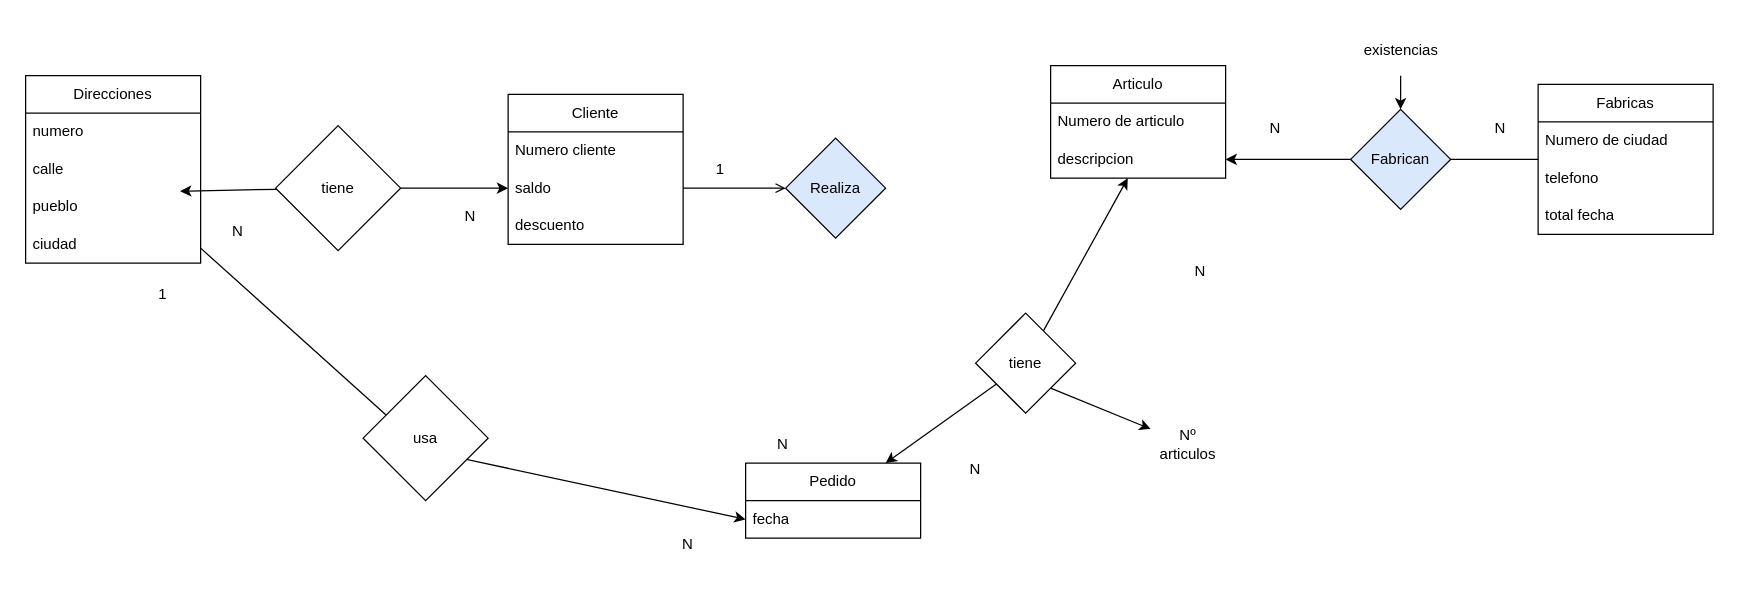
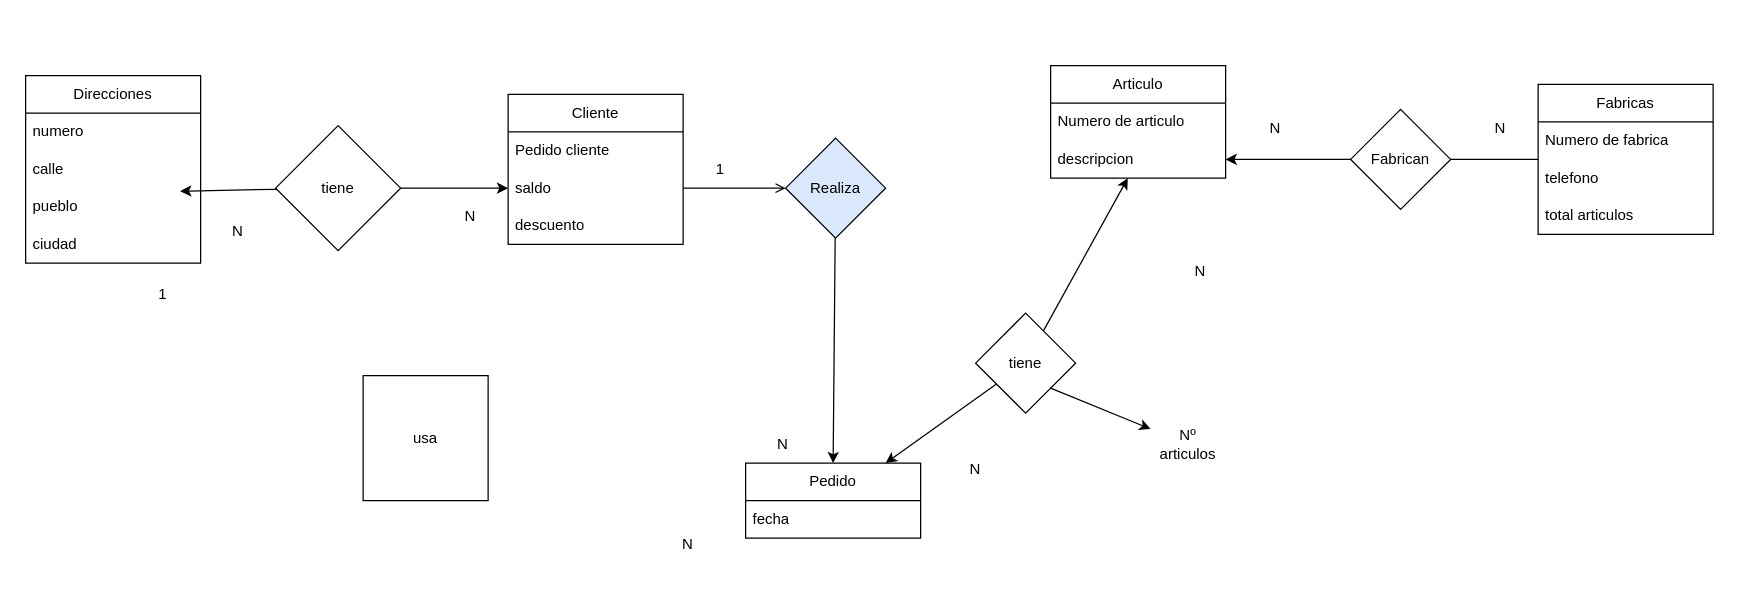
  <mxCell id="0" />
  <mxCell id="1" parent="0" />
  <mxCell id="2" value="Cliente" style="swimlane;fontStyle=0;childLayout=stackLayout;horizontal=1;startSize=30;horizontalStack=0;resizeParent=1;resizeParentMax=0;resizeLast=0;collapsible=1;marginBottom=0;whiteSpace=wrap;html=1;" parent="1" vertex="1"><mxGeometry x="406" y="75" width="140" height="120" as="geometry" /></mxCell>
- <mxCell id="3" value="Numero cliente" style="text;strokeColor=none;fillColor=none;align=left;verticalAlign=middle;spacingLeft=4;spacingRight=4;overflow=hidden;points=[[0,0.5],[1,0.5]];portConstraint=eastwest;rotatable=0;whiteSpace=wrap;html=1;" parent="2" vertex="1"><mxGeometry y="30" width="140" height="30" as="geometry" /></mxCell>
+ <mxCell id="3" value="Pedido cliente" style="text;strokeColor=none;fillColor=none;align=left;verticalAlign=middle;spacingLeft=4;spacingRight=4;overflow=hidden;points=[[0,0.5],[1,0.5]];portConstraint=eastwest;rotatable=0;whiteSpace=wrap;html=1;" parent="2" vertex="1"><mxGeometry y="30" width="140" height="30" as="geometry" /></mxCell>
  <mxCell id="4" value="saldo" style="text;strokeColor=none;fillColor=none;align=left;verticalAlign=middle;spacingLeft=4;spacingRight=4;overflow=hidden;points=[[0,0.5],[1,0.5]];portConstraint=eastwest;rotatable=0;whiteSpace=wrap;html=1;" parent="2" vertex="1"><mxGeometry y="60" width="140" height="30" as="geometry" /></mxCell>
  <mxCell id="5" value="descuento" style="text;strokeColor=none;fillColor=none;align=left;verticalAlign=middle;spacingLeft=4;spacingRight=4;overflow=hidden;points=[[0,0.5],[1,0.5]];portConstraint=eastwest;rotatable=0;whiteSpace=wrap;html=1;" parent="2" vertex="1"><mxGeometry y="90" width="140" height="30" as="geometry" /></mxCell>
  <mxCell id="6" style="edgeStyle=none;html=1;" edge="1" parent="1" source="7" target="4"><mxGeometry relative="1" as="geometry" /></mxCell>
  <mxCell id="7" value="tiene" style="rhombus;whiteSpace=wrap;html=1;" vertex="1" parent="1"><mxGeometry x="220" y="100" width="100" height="100" as="geometry" /></mxCell>
  <mxCell id="8" value="Articulo" style="swimlane;fontStyle=0;childLayout=stackLayout;horizontal=1;startSize=30;horizontalStack=0;resizeParent=1;resizeParentMax=0;resizeLast=0;collapsible=1;marginBottom=0;whiteSpace=wrap;html=1;" vertex="1" parent="1"><mxGeometry x="840" y="52" width="140" height="90" as="geometry" /></mxCell>
  <mxCell id="9" value="Numero de articulo" style="text;strokeColor=none;fillColor=none;align=left;verticalAlign=middle;spacingLeft=4;spacingRight=4;overflow=hidden;points=[[0,0.5],[1,0.5]];portConstraint=eastwest;rotatable=0;whiteSpace=wrap;html=1;" vertex="1" parent="8"><mxGeometry y="30" width="140" height="30" as="geometry" /></mxCell>
  <mxCell id="10" value="descripcion" style="text;strokeColor=none;fillColor=none;align=left;verticalAlign=middle;spacingLeft=4;spacingRight=4;overflow=hidden;points=[[0,0.5],[1,0.5]];portConstraint=eastwest;rotatable=0;whiteSpace=wrap;html=1;" vertex="1" parent="8"><mxGeometry y="60" width="140" height="30" as="geometry" /></mxCell>
  <mxCell id="11" value="Pedido" style="swimlane;fontStyle=0;childLayout=stackLayout;horizontal=1;startSize=30;horizontalStack=0;resizeParent=1;resizeParentMax=0;resizeLast=0;collapsible=1;marginBottom=0;whiteSpace=wrap;html=1;" vertex="1" parent="1"><mxGeometry x="596" y="370" width="140" height="60" as="geometry" /></mxCell>
  <mxCell id="12" value="fecha" style="text;strokeColor=none;fillColor=none;align=left;verticalAlign=middle;spacingLeft=4;spacingRight=4;overflow=hidden;points=[[0,0.5],[1,0.5]];portConstraint=eastwest;rotatable=0;whiteSpace=wrap;html=1;" vertex="1" parent="11"><mxGeometry y="30" width="140" height="30" as="geometry" /></mxCell>
  <mxCell id="13" style="edgeStyle=none;html=1;" edge="1" parent="1" source="16" target="10"><mxGeometry relative="1" as="geometry" /></mxCell>
  <mxCell id="14" style="edgeStyle=none;html=1;" edge="1" parent="1" source="16" target="11"><mxGeometry relative="1" as="geometry" /></mxCell>
  <mxCell id="15" style="edgeStyle=none;html=1;exitX=1;exitY=1;exitDx=0;exitDy=0;" edge="1" parent="1" source="16" target="17"><mxGeometry relative="1" as="geometry" /></mxCell>
  <mxCell id="16" value="tiene" style="rhombus;whiteSpace=wrap;html=1;" vertex="1" parent="1"><mxGeometry x="780" y="250" width="80" height="80" as="geometry" /></mxCell>
  <mxCell id="17" value="Nº articulos" style="text;html=1;align=center;verticalAlign=middle;whiteSpace=wrap;rounded=0;" vertex="1" parent="1"><mxGeometry x="920" y="340" width="60" height="30" as="geometry" /></mxCell>
  <mxCell id="18" value="N" style="text;html=1;align=center;verticalAlign=middle;whiteSpace=wrap;rounded=0;" vertex="1" parent="1"><mxGeometry x="750" y="360" width="60" height="30" as="geometry" /></mxCell>
  <mxCell id="19" value="N" style="text;html=1;align=center;verticalAlign=middle;whiteSpace=wrap;rounded=0;" vertex="1" parent="1"><mxGeometry x="930" y="202" width="60" height="30" as="geometry" /></mxCell>
  <mxCell id="20" style="edgeStyle=none;html=1;entryX=1;entryY=0.5;entryDx=0;entryDy=0;" edge="1" parent="1" source="21"><mxGeometry relative="1" as="geometry"><mxPoint x="980" y="127" as="targetPoint" /></mxGeometry></mxCell>
  <mxCell id="21" value="Fabricas" style="swimlane;fontStyle=0;childLayout=stackLayout;horizontal=1;startSize=30;horizontalStack=0;resizeParent=1;resizeParentMax=0;resizeLast=0;collapsible=1;marginBottom=0;whiteSpace=wrap;html=1;" vertex="1" parent="1"><mxGeometry x="1230" y="67" width="140" height="120" as="geometry" /></mxCell>
- <mxCell id="22" value="Numero de ciudad" style="text;strokeColor=none;fillColor=none;align=left;verticalAlign=middle;spacingLeft=4;spacingRight=4;overflow=hidden;points=[[0,0.5],[1,0.5]];portConstraint=eastwest;rotatable=0;whiteSpace=wrap;html=1;" vertex="1" parent="21"><mxGeometry y="30" width="140" height="30" as="geometry" /></mxCell>
+ <mxCell id="22" value="Numero de fabrica" style="text;strokeColor=none;fillColor=none;align=left;verticalAlign=middle;spacingLeft=4;spacingRight=4;overflow=hidden;points=[[0,0.5],[1,0.5]];portConstraint=eastwest;rotatable=0;whiteSpace=wrap;html=1;" vertex="1" parent="21"><mxGeometry y="30" width="140" height="30" as="geometry" /></mxCell>
  <mxCell id="23" value="telefono" style="text;strokeColor=none;fillColor=none;align=left;verticalAlign=middle;spacingLeft=4;spacingRight=4;overflow=hidden;points=[[0,0.5],[1,0.5]];portConstraint=eastwest;rotatable=0;whiteSpace=wrap;html=1;" vertex="1" parent="21"><mxGeometry y="60" width="140" height="30" as="geometry" /></mxCell>
- <mxCell id="24" value="total fecha" style="text;strokeColor=none;fillColor=none;align=left;verticalAlign=middle;spacingLeft=4;spacingRight=4;overflow=hidden;points=[[0,0.5],[1,0.5]];portConstraint=eastwest;rotatable=0;whiteSpace=wrap;html=1;" vertex="1" parent="21"><mxGeometry y="90" width="140" height="30" as="geometry" /></mxCell>
- <mxCell id="25" style="edgeStyle=none;html=1;entryX=0;entryY=0.5;entryDx=0;entryDy=0;" edge="1" parent="1" source="26" target="12"><mxGeometry relative="1" as="geometry"><Array as="points"><mxPoint x="340" y="360" /></Array></mxGeometry></mxCell>
+ <mxCell id="24" value="total articulos" style="text;strokeColor=none;fillColor=none;align=left;verticalAlign=middle;spacingLeft=4;spacingRight=4;overflow=hidden;points=[[0,0.5],[1,0.5]];portConstraint=eastwest;rotatable=0;whiteSpace=wrap;html=1;" vertex="1" parent="21"><mxGeometry y="90" width="140" height="30" as="geometry" /></mxCell>
  <mxCell id="26" value="Direcciones" style="swimlane;fontStyle=0;childLayout=stackLayout;horizontal=1;startSize=30;horizontalStack=0;resizeParent=1;resizeParentMax=0;resizeLast=0;collapsible=1;marginBottom=0;whiteSpace=wrap;html=1;" vertex="1" parent="1"><mxGeometry x="20" y="60" width="140" height="150" as="geometry" /></mxCell>
  <mxCell id="27" value="numero" style="text;strokeColor=none;fillColor=none;align=left;verticalAlign=middle;spacingLeft=4;spacingRight=4;overflow=hidden;points=[[0,0.5],[1,0.5]];portConstraint=eastwest;rotatable=0;whiteSpace=wrap;html=1;" vertex="1" parent="26"><mxGeometry y="30" width="140" height="30" as="geometry" /></mxCell>
  <mxCell id="28" value="calle" style="text;strokeColor=none;fillColor=none;align=left;verticalAlign=middle;spacingLeft=4;spacingRight=4;overflow=hidden;points=[[0,0.5],[1,0.5]];portConstraint=eastwest;rotatable=0;whiteSpace=wrap;html=1;" vertex="1" parent="26"><mxGeometry y="60" width="140" height="30" as="geometry" /></mxCell>
  <mxCell id="29" value="pueblo" style="text;strokeColor=none;fillColor=none;align=left;verticalAlign=middle;spacingLeft=4;spacingRight=4;overflow=hidden;points=[[0,0.5],[1,0.5]];portConstraint=eastwest;rotatable=0;whiteSpace=wrap;html=1;" vertex="1" parent="26"><mxGeometry y="90" width="140" height="30" as="geometry" /></mxCell>
  <mxCell id="30" value="ciudad" style="text;strokeColor=none;fillColor=none;align=left;verticalAlign=middle;spacingLeft=4;spacingRight=4;overflow=hidden;points=[[0,0.5],[1,0.5]];portConstraint=eastwest;rotatable=0;whiteSpace=wrap;html=1;" vertex="1" parent="26"><mxGeometry y="120" width="140" height="30" as="geometry" /></mxCell>
  <mxCell id="31" style="edgeStyle=none;html=1;entryX=0.883;entryY=1.081;entryDx=0;entryDy=0;entryPerimeter=0;" edge="1" parent="1" source="7" target="28"><mxGeometry relative="1" as="geometry" /></mxCell>
  <mxCell id="32" value="N" style="text;html=1;align=center;verticalAlign=middle;whiteSpace=wrap;rounded=0;" vertex="1" parent="1"><mxGeometry x="160" y="170" width="60" height="30" as="geometry" /></mxCell>
  <mxCell id="33" value="N" style="text;html=1;align=center;verticalAlign=middle;whiteSpace=wrap;rounded=0;" vertex="1" parent="1"><mxGeometry x="346" y="158" width="60" height="30" as="geometry" /></mxCell>
+ <mxCell id="34" style="edgeStyle=none;html=1;entryX=0.5;entryY=0;entryDx=0;entryDy=0;" edge="1" parent="1" source="35" target="11"><mxGeometry relative="1" as="geometry" /></mxCell>
  <mxCell id="35" value="Realiza" style="rhombus;whiteSpace=wrap;html=1;fillColor=#dae8fc;" vertex="1" parent="1"><mxGeometry x="628" y="110" width="80" height="80" as="geometry" /></mxCell>
  <mxCell id="36" style="edgeStyle=none;html=1;exitX=1;exitY=0.5;exitDx=0;exitDy=0;endArrow=open;" edge="1" parent="1" source="4" target="35"><mxGeometry relative="1" as="geometry" /></mxCell>
- <mxCell id="37" value="Fabrican" style="rhombus;whiteSpace=wrap;html=1;fillColor=#dae8fc;" vertex="1" parent="1"><mxGeometry x="1080" y="87" width="80" height="80" as="geometry" /></mxCell>
+ <mxCell id="37" value="Fabrican" style="rhombus;whiteSpace=wrap;html=1;" vertex="1" parent="1"><mxGeometry x="1080" y="87" width="80" height="80" as="geometry" /></mxCell>
  <mxCell id="38" value="N" style="text;html=1;align=center;verticalAlign=middle;whiteSpace=wrap;rounded=0;" vertex="1" parent="1"><mxGeometry x="1170" y="87" width="60" height="30" as="geometry" /></mxCell>
  <mxCell id="39" value="N" style="text;html=1;align=center;verticalAlign=middle;whiteSpace=wrap;rounded=0;" vertex="1" parent="1"><mxGeometry x="990" y="87" width="60" height="30" as="geometry" /></mxCell>
  <mxCell id="40" value="N" style="text;html=1;align=center;verticalAlign=middle;whiteSpace=wrap;rounded=0;" vertex="1" parent="1"><mxGeometry x="596" y="340" width="60" height="30" as="geometry" /></mxCell>
  <mxCell id="41" value="1" style="text;html=1;align=center;verticalAlign=middle;whiteSpace=wrap;rounded=0;" vertex="1" parent="1"><mxGeometry x="546" y="120" width="60" height="30" as="geometry" /></mxCell>
- <mxCell id="42" value="usa" style="rhombus;whiteSpace=wrap;html=1;" vertex="1" parent="1"><mxGeometry x="290" y="300" width="100" height="100" as="geometry" /></mxCell>
+ <mxCell id="42" value="usa" style="whiteSpace=wrap;html=1;rounded=0;" vertex="1" parent="1"><mxGeometry x="290" y="300" width="100" height="100" as="geometry" /></mxCell>
  <mxCell id="43" value="N" style="text;html=1;align=center;verticalAlign=middle;whiteSpace=wrap;rounded=0;" vertex="1" parent="1"><mxGeometry x="520" y="420" width="60" height="30" as="geometry" /></mxCell>
  <mxCell id="44" value="1" style="text;html=1;align=center;verticalAlign=middle;whiteSpace=wrap;rounded=0;" vertex="1" parent="1"><mxGeometry x="100" y="220" width="60" height="30" as="geometry" /></mxCell>
- <mxCell id="45" style="edgeStyle=none;html=1;entryX=0.5;entryY=0;entryDx=0;entryDy=0;" edge="1" parent="1" source="46" target="37"><mxGeometry relative="1" as="geometry" /></mxCell>
- <mxCell id="46" value="existencias" style="text;strokeColor=none;fillColor=none;align=left;verticalAlign=middle;spacingLeft=4;spacingRight=4;overflow=hidden;points=[[0,0.5],[1,0.5]];portConstraint=eastwest;rotatable=0;whiteSpace=wrap;html=1;" vertex="1" parent="1"><mxGeometry x="1085" y="20" width="70" height="40" as="geometry" /></mxCell>
